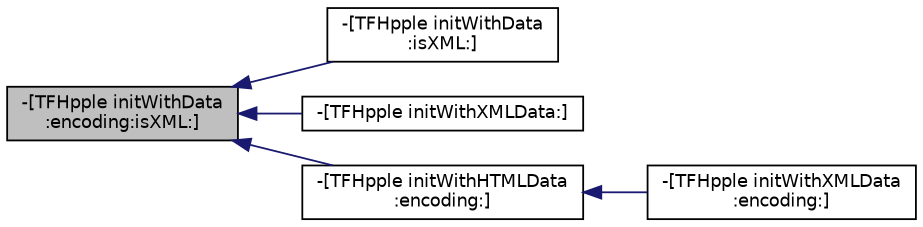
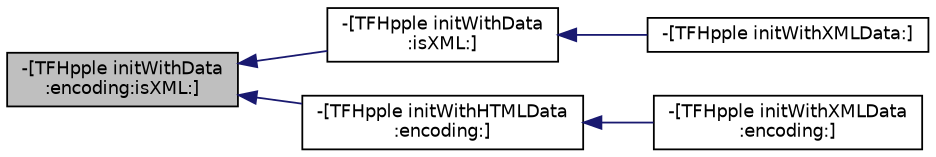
  digraph {
    rankdir=LR
    node [color=black fillcolor=white fontname=Helvetica fontsize=10 shape=record style=filled]
    edge [color=midnightblue dir=back fontname=Helvetica fontsize=10 labelfontname=Helvetica labelfontsize=10 style=solid]
    n1 [fillcolor=grey75 fontcolor=black height=0.2 label="-[TFHpple initWithData\l:encoding:isXML:]" width=0.4]
    n2 [height=0.2 label="-[TFHpple initWithData\l:isXML:]" width=0.4]
    n3 [height=0.2 label="-[TFHpple initWithXMLData:]" width=0.4]
    n4 [height=0.2 label="-[TFHpple initWithHTMLData\l:encoding:]" width=0.4]
    n5 [height=0.2 label="-[TFHpple initWithXMLData\l:encoding:]" width=0.4]
    n1 -> n2
-   n1 -> n3
+   n2 -> n3
    n1 -> n4
    n4 -> n5
  }
